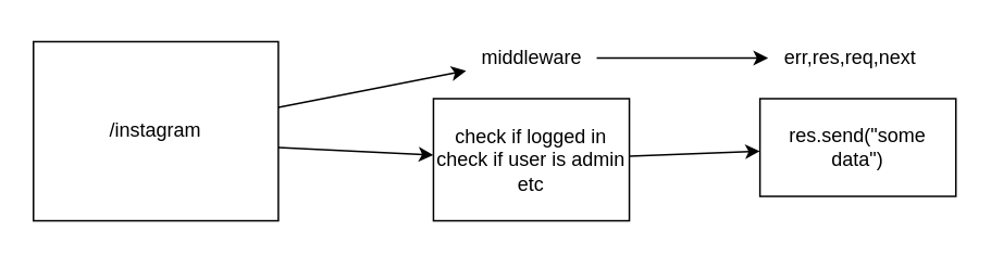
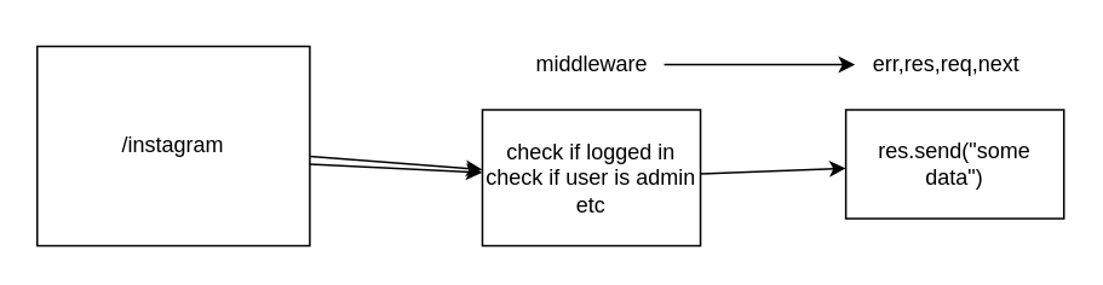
  <mxCell id="0" />
  <mxCell id="1" parent="0" />
  <mxCell id="2" value="" style="edgeStyle=none;html=1;" edge="1" parent="1" target="6"><mxGeometry relative="1" as="geometry"><mxPoint x="170" y="90" as="sourcePoint" /></mxGeometry></mxCell>
- <mxCell id="3" value="" style="edgeStyle=none;html=1;" edge="1" parent="1" source="4" target="8"><mxGeometry relative="1" as="geometry" /></mxCell>
+ <mxCell id="3" value="" style="edgeStyle=none;html=1;" edge="1" parent="1" source="4" target="6"><mxGeometry relative="1" as="geometry" /></mxCell>
  <mxCell id="4" value="/instagram" style="rounded=0;whiteSpace=wrap;html=1;" vertex="1" parent="1"><mxGeometry x="20" y="25" width="150" height="110" as="geometry" /></mxCell>
  <mxCell id="5" value="" style="edgeStyle=none;html=1;" edge="1" parent="1" source="6" target="9"><mxGeometry relative="1" as="geometry" /></mxCell>
  <mxCell id="6" value="check if logged in&lt;br&gt;check if user is admin&lt;br&gt;etc" style="whiteSpace=wrap;html=1;rounded=0;" vertex="1" parent="1"><mxGeometry x="265" y="60" width="120" height="75" as="geometry" /></mxCell>
  <mxCell id="7" value="" style="edgeStyle=none;html=1;" edge="1" parent="1" source="8" target="10"><mxGeometry relative="1" as="geometry" /></mxCell>
  <mxCell id="8" value="middleware" style="text;html=1;align=center;verticalAlign=middle;resizable=0;points=[];autosize=1;strokeColor=none;fillColor=none;" vertex="1" parent="1"><mxGeometry x="285" y="20" width="80" height="30" as="geometry" /></mxCell>
  <mxCell id="9" value="res.send(&quot;some data&quot;)" style="whiteSpace=wrap;html=1;rounded=0;" vertex="1" parent="1"><mxGeometry x="465" y="60" width="120" height="60" as="geometry" /></mxCell>
  <mxCell id="10" value="err,res,req,next" style="text;html=1;align=center;verticalAlign=middle;resizable=0;points=[];autosize=1;strokeColor=none;fillColor=none;" vertex="1" parent="1"><mxGeometry x="470" y="20" width="100" height="30" as="geometry" /></mxCell>
